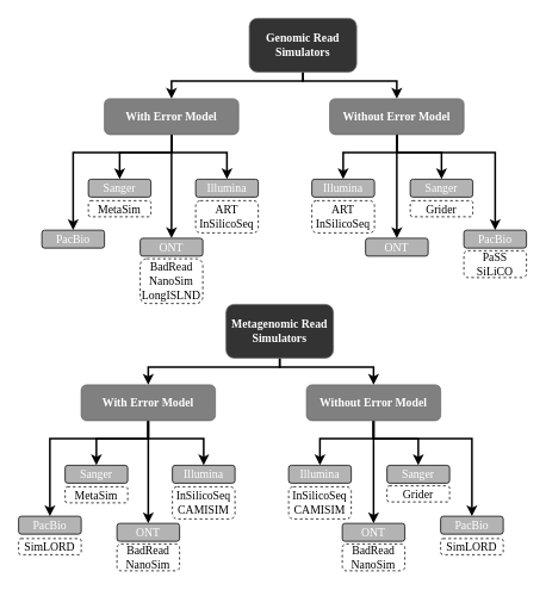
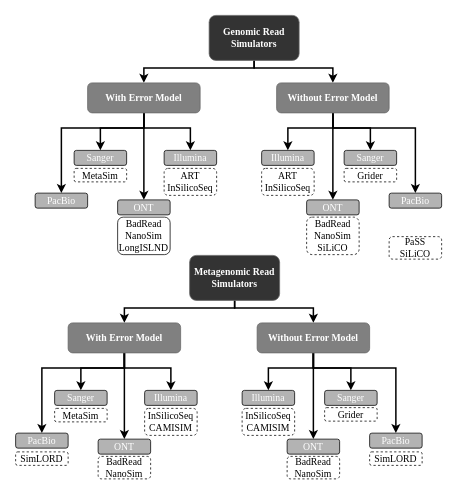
  <mxCell id="0" />
  <mxCell id="1" parent="0" />
  <mxCell id="2" style="edgeStyle=orthogonalEdgeStyle;rounded=0;orthogonalLoop=1;jettySize=auto;html=1;exitX=0.5;exitY=1;exitDx=0;exitDy=0;entryX=0.5;entryY=0;entryDx=0;entryDy=0;fontFamily=Times New Roman;fontSize=13;fontColor=#FFFFFF;strokeWidth=2;" edge="1" parent="1" source="4" target="9"><mxGeometry relative="1" as="geometry"><Array as="points"><mxPoint x="338" y="90" /><mxPoint x="191" y="90" /></Array></mxGeometry></mxCell>
  <mxCell id="3" style="edgeStyle=orthogonalEdgeStyle;rounded=0;orthogonalLoop=1;jettySize=auto;html=1;exitX=0.5;exitY=1;exitDx=0;exitDy=0;entryX=0.5;entryY=0;entryDx=0;entryDy=0;fontFamily=Times New Roman;fontSize=13;fontColor=#FFFFFF;strokeWidth=2;" edge="1" parent="1" source="4" target="14"><mxGeometry relative="1" as="geometry"><Array as="points"><mxPoint x="338" y="90" /><mxPoint x="443" y="90" /></Array></mxGeometry></mxCell>
  <mxCell id="4" value="&lt;b&gt;&lt;font face=&quot;Times New Roman&quot; style=&quot;font-size: 13px&quot; color=&quot;#ffffff&quot;&gt;Genomic Read Simulators&lt;/font&gt;&lt;/b&gt;" style="rounded=1;whiteSpace=wrap;html=1;fillColor=#333333;fontColor=#333333;strokeColor=#666666;" vertex="1" parent="1"><mxGeometry x="278" y="20" width="120" height="60" as="geometry" /></mxCell>
  <mxCell id="5" style="edgeStyle=orthogonalEdgeStyle;rounded=0;orthogonalLoop=1;jettySize=auto;html=1;exitX=0.5;exitY=1;exitDx=0;exitDy=0;entryX=0.5;entryY=0;entryDx=0;entryDy=0;fontFamily=Times New Roman;fontSize=13;fontColor=#FFFFFF;strokeWidth=2;" edge="1" parent="1" source="9" target="18"><mxGeometry relative="1" as="geometry"><Array as="points"><mxPoint x="191" y="170" /><mxPoint x="133" y="170" /></Array></mxGeometry></mxCell>
  <mxCell id="6" style="edgeStyle=orthogonalEdgeStyle;rounded=0;orthogonalLoop=1;jettySize=auto;html=1;exitX=0.5;exitY=1;exitDx=0;exitDy=0;entryX=0.5;entryY=0;entryDx=0;entryDy=0;fontFamily=Times New Roman;fontSize=13;fontColor=#FFFFFF;strokeWidth=2;" edge="1" parent="1" source="9" target="15"><mxGeometry relative="1" as="geometry"><Array as="points"><mxPoint x="191" y="170" /><mxPoint x="253" y="170" /></Array></mxGeometry></mxCell>
  <mxCell id="7" style="edgeStyle=orthogonalEdgeStyle;rounded=0;orthogonalLoop=1;jettySize=auto;html=1;exitX=0.5;exitY=1;exitDx=0;exitDy=0;entryX=0.5;entryY=0;entryDx=0;entryDy=0;fontFamily=Times New Roman;fontSize=13;fontColor=#FFFFFF;strokeWidth=2;" edge="1" parent="1" source="9" target="19"><mxGeometry relative="1" as="geometry" /></mxCell>
  <mxCell id="8" style="edgeStyle=orthogonalEdgeStyle;rounded=0;orthogonalLoop=1;jettySize=auto;html=1;exitX=0.5;exitY=1;exitDx=0;exitDy=0;entryX=0.5;entryY=0;entryDx=0;entryDy=0;fontFamily=Times New Roman;fontSize=13;fontColor=#FFFFFF;strokeWidth=2;" edge="1" parent="1" source="9" target="17"><mxGeometry relative="1" as="geometry"><Array as="points"><mxPoint x="191" y="170" /><mxPoint x="81" y="170" /></Array></mxGeometry></mxCell>
  <mxCell id="9" value="&lt;b&gt;&lt;font face=&quot;Times New Roman&quot; style=&quot;font-size: 13px&quot; color=&quot;#ffffff&quot;&gt;With Error Model&lt;/font&gt;&lt;/b&gt;" style="rounded=1;whiteSpace=wrap;html=1;fillColor=#808080;fontColor=#333333;strokeColor=#666666;" vertex="1" parent="1"><mxGeometry x="116" y="110" width="150" height="40" as="geometry" /></mxCell>
  <mxCell id="10" style="edgeStyle=orthogonalEdgeStyle;rounded=0;orthogonalLoop=1;jettySize=auto;html=1;exitX=0.5;exitY=1;exitDx=0;exitDy=0;fontFamily=Times New Roman;fontSize=13;fontColor=#FFFFFF;strokeWidth=2;" edge="1" parent="1" source="14" target="21"><mxGeometry relative="1" as="geometry"><Array as="points"><mxPoint x="443" y="170" /><mxPoint x="383" y="170" /></Array></mxGeometry></mxCell>
  <mxCell id="11" style="edgeStyle=orthogonalEdgeStyle;rounded=0;orthogonalLoop=1;jettySize=auto;html=1;exitX=0.5;exitY=1;exitDx=0;exitDy=0;entryX=0.5;entryY=0;entryDx=0;entryDy=0;fontFamily=Times New Roman;fontSize=13;fontColor=#FFFFFF;strokeWidth=2;" edge="1" parent="1" source="14" target="22"><mxGeometry relative="1" as="geometry"><Array as="points"><mxPoint x="443" y="170" /><mxPoint x="493" y="170" /></Array></mxGeometry></mxCell>
  <mxCell id="12" style="edgeStyle=orthogonalEdgeStyle;rounded=0;orthogonalLoop=1;jettySize=auto;html=1;exitX=0.5;exitY=1;exitDx=0;exitDy=0;entryX=0.5;entryY=0;entryDx=0;entryDy=0;fontFamily=Times New Roman;fontSize=13;fontColor=#FFFFFF;strokeWidth=2;" edge="1" parent="1" source="14" target="23"><mxGeometry relative="1" as="geometry" /></mxCell>
  <mxCell id="13" style="edgeStyle=orthogonalEdgeStyle;rounded=0;orthogonalLoop=1;jettySize=auto;html=1;exitX=0.5;exitY=1;exitDx=0;exitDy=0;entryX=0.5;entryY=0;entryDx=0;entryDy=0;fontFamily=Times New Roman;fontSize=13;fontColor=#FFFFFF;strokeWidth=2;" edge="1" parent="1" source="14" target="24"><mxGeometry relative="1" as="geometry"><Array as="points"><mxPoint x="443" y="170" /><mxPoint x="553" y="170" /></Array></mxGeometry></mxCell>
  <mxCell id="14" value="&lt;b&gt;&lt;font face=&quot;Times New Roman&quot; style=&quot;font-size: 13px&quot; color=&quot;#ffffff&quot;&gt;Without Error Model&lt;/font&gt;&lt;/b&gt;" style="rounded=1;whiteSpace=wrap;html=1;fillColor=#808080;fontColor=#333333;strokeColor=#666666;" vertex="1" parent="1"><mxGeometry x="368" y="110" width="150" height="40" as="geometry" /></mxCell>
  <mxCell id="15" value="Illumina" style="rounded=1;whiteSpace=wrap;html=1;labelBackgroundColor=none;fontFamily=Times New Roman;fontSize=13;fontColor=#FFFFFF;fillColor=#B3B3B3;" vertex="1" parent="1"><mxGeometry x="218" y="200" width="70" height="20" as="geometry" /></mxCell>
  <mxCell id="16" value="ART&lt;br&gt;InSilicoSeq" style="rounded=1;whiteSpace=wrap;html=1;labelBackgroundColor=none;fontFamily=Times New Roman;fontSize=13;strokeColor=#000000;dashed=1;" vertex="1" parent="1"><mxGeometry x="218" y="224" width="70" height="36" as="geometry" /></mxCell>
  <mxCell id="17" value="PacBio" style="rounded=1;whiteSpace=wrap;html=1;labelBackgroundColor=none;fontFamily=Times New Roman;fontSize=13;fontColor=#FFFFFF;fillColor=#B3B3B3;" vertex="1" parent="1"><mxGeometry x="46" y="257" width="70" height="20" as="geometry" /></mxCell>
  <mxCell id="18" value="Sanger" style="rounded=1;whiteSpace=wrap;html=1;labelBackgroundColor=none;fontFamily=Times New Roman;fontSize=13;fontColor=#FFFFFF;fillColor=#B3B3B3;" vertex="1" parent="1"><mxGeometry x="98" y="200" width="70" height="20" as="geometry" /></mxCell>
  <mxCell id="19" value="ONT" style="rounded=1;whiteSpace=wrap;html=1;labelBackgroundColor=none;fontFamily=Times New Roman;fontSize=13;fontColor=#FFFFFF;fillColor=#B3B3B3;" vertex="1" parent="1"><mxGeometry x="156" y="266" width="70" height="20" as="geometry" /></mxCell>
- <mxCell id="20" value="BadRead&lt;br&gt;NanoSim&lt;br&gt;LongISLND" style="rounded=1;whiteSpace=wrap;html=1;labelBackgroundColor=none;fontFamily=Times New Roman;fontSize=13;strokeColor=#000000;dashed=1;" vertex="1" parent="1"><mxGeometry x="156" y="289" width="70" height="50" as="geometry" /></mxCell>
+ <mxCell id="20" value="BadRead&lt;br&gt;NanoSim&lt;br&gt;LongISLND" style="rounded=1;whiteSpace=wrap;html=1;labelBackgroundColor=none;fontFamily=Times New Roman;fontSize=13;strokeColor=#000000;dashed=0;" vertex="1" parent="1"><mxGeometry x="156" y="289" width="70" height="50" as="geometry" /></mxCell>
  <mxCell id="21" value="Illumina" style="rounded=1;whiteSpace=wrap;html=1;labelBackgroundColor=none;fontFamily=Times New Roman;fontSize=13;fontColor=#FFFFFF;fillColor=#B3B3B3;" vertex="1" parent="1"><mxGeometry x="348" y="200" width="70" height="20" as="geometry" /></mxCell>
  <mxCell id="22" value="Sanger" style="rounded=1;whiteSpace=wrap;html=1;labelBackgroundColor=none;fontFamily=Times New Roman;fontSize=13;fontColor=#FFFFFF;fillColor=#B3B3B3;" vertex="1" parent="1"><mxGeometry x="458" y="200" width="70" height="20" as="geometry" /></mxCell>
  <mxCell id="23" value="ONT" style="rounded=1;whiteSpace=wrap;html=1;labelBackgroundColor=none;fontFamily=Times New Roman;fontSize=13;fontColor=#FFFFFF;fillColor=#B3B3B3;" vertex="1" parent="1"><mxGeometry x="408" y="266" width="70" height="20" as="geometry" /></mxCell>
  <mxCell id="24" value="PacBio" style="rounded=1;whiteSpace=wrap;html=1;labelBackgroundColor=none;fontFamily=Times New Roman;fontSize=13;fontColor=#FFFFFF;fillColor=#B3B3B3;" vertex="1" parent="1"><mxGeometry x="518" y="257" width="70" height="20" as="geometry" /></mxCell>
  <mxCell id="25" value="ART&lt;br&gt;InSilicoSeq" style="rounded=1;whiteSpace=wrap;html=1;labelBackgroundColor=none;fontFamily=Times New Roman;fontSize=13;strokeColor=#000000;dashed=1;" vertex="1" parent="1"><mxGeometry x="348" y="224" width="70" height="36" as="geometry" /></mxCell>
+ <mxCell id="26" value="BadRead&lt;br&gt;NanoSim&lt;br&gt;SiLiCO" style="rounded=1;whiteSpace=wrap;html=1;labelBackgroundColor=none;fontFamily=Times New Roman;fontSize=13;strokeColor=#000000;dashed=1;" vertex="1" parent="1"><mxGeometry x="408" y="289" width="70" height="50" as="geometry" /></mxCell>
  <mxCell id="27" style="edgeStyle=orthogonalEdgeStyle;rounded=0;orthogonalLoop=1;jettySize=auto;html=1;exitX=0.5;exitY=1;exitDx=0;exitDy=0;entryX=0.5;entryY=0;entryDx=0;entryDy=0;fontFamily=Times New Roman;fontSize=13;fontColor=#FFFFFF;strokeWidth=2;" edge="1" parent="1" source="29" target="34"><mxGeometry relative="1" as="geometry"><Array as="points"><mxPoint x="312" y="410" /><mxPoint x="165" y="410" /></Array></mxGeometry></mxCell>
  <mxCell id="28" style="edgeStyle=orthogonalEdgeStyle;rounded=0;orthogonalLoop=1;jettySize=auto;html=1;exitX=0.5;exitY=1;exitDx=0;exitDy=0;entryX=0.5;entryY=0;entryDx=0;entryDy=0;fontFamily=Times New Roman;fontSize=13;fontColor=#FFFFFF;strokeWidth=2;" edge="1" parent="1" source="29" target="39"><mxGeometry relative="1" as="geometry"><Array as="points"><mxPoint x="312" y="410" /><mxPoint x="417" y="410" /></Array></mxGeometry></mxCell>
  <mxCell id="29" value="&lt;b&gt;&lt;font face=&quot;Times New Roman&quot; style=&quot;font-size: 13px&quot; color=&quot;#ffffff&quot;&gt;Metagenomic Read Simulators&lt;/font&gt;&lt;/b&gt;" style="rounded=1;whiteSpace=wrap;html=1;fillColor=#333333;fontColor=#333333;strokeColor=#666666;" vertex="1" parent="1"><mxGeometry x="252" y="340" width="120" height="60" as="geometry" /></mxCell>
  <mxCell id="30" style="edgeStyle=orthogonalEdgeStyle;rounded=0;orthogonalLoop=1;jettySize=auto;html=1;exitX=0.5;exitY=1;exitDx=0;exitDy=0;entryX=0.5;entryY=0;entryDx=0;entryDy=0;fontFamily=Times New Roman;fontSize=13;fontColor=#FFFFFF;strokeWidth=2;" edge="1" parent="1" source="34" target="43"><mxGeometry relative="1" as="geometry"><Array as="points"><mxPoint x="165" y="490" /><mxPoint x="107" y="490" /></Array></mxGeometry></mxCell>
  <mxCell id="31" style="edgeStyle=orthogonalEdgeStyle;rounded=0;orthogonalLoop=1;jettySize=auto;html=1;exitX=0.5;exitY=1;exitDx=0;exitDy=0;entryX=0.5;entryY=0;entryDx=0;entryDy=0;fontFamily=Times New Roman;fontSize=13;fontColor=#FFFFFF;strokeWidth=2;" edge="1" parent="1" source="34" target="40"><mxGeometry relative="1" as="geometry"><Array as="points"><mxPoint x="165" y="490" /><mxPoint x="227" y="490" /></Array></mxGeometry></mxCell>
  <mxCell id="32" style="edgeStyle=orthogonalEdgeStyle;rounded=0;orthogonalLoop=1;jettySize=auto;html=1;exitX=0.5;exitY=1;exitDx=0;exitDy=0;entryX=0.5;entryY=0;entryDx=0;entryDy=0;fontFamily=Times New Roman;fontSize=13;fontColor=#FFFFFF;strokeWidth=2;" edge="1" parent="1" source="34" target="44"><mxGeometry relative="1" as="geometry" /></mxCell>
  <mxCell id="33" style="edgeStyle=orthogonalEdgeStyle;rounded=0;orthogonalLoop=1;jettySize=auto;html=1;exitX=0.5;exitY=1;exitDx=0;exitDy=0;entryX=0.5;entryY=0;entryDx=0;entryDy=0;fontFamily=Times New Roman;fontSize=13;fontColor=#FFFFFF;strokeWidth=2;" edge="1" parent="1" source="34" target="42"><mxGeometry relative="1" as="geometry"><Array as="points"><mxPoint x="165" y="490" /><mxPoint x="55" y="490" /></Array></mxGeometry></mxCell>
  <mxCell id="34" value="&lt;b&gt;&lt;font face=&quot;Times New Roman&quot; style=&quot;font-size: 13px&quot; color=&quot;#ffffff&quot;&gt;With Error Model&lt;/font&gt;&lt;/b&gt;" style="rounded=1;whiteSpace=wrap;html=1;fillColor=#808080;fontColor=#333333;strokeColor=#666666;" vertex="1" parent="1"><mxGeometry x="90" y="430" width="150" height="40" as="geometry" /></mxCell>
  <mxCell id="35" style="edgeStyle=orthogonalEdgeStyle;rounded=0;orthogonalLoop=1;jettySize=auto;html=1;exitX=0.5;exitY=1;exitDx=0;exitDy=0;fontFamily=Times New Roman;fontSize=13;fontColor=#FFFFFF;strokeWidth=2;" edge="1" parent="1" source="39" target="46"><mxGeometry relative="1" as="geometry"><Array as="points"><mxPoint x="417" y="490" /><mxPoint x="357" y="490" /></Array></mxGeometry></mxCell>
  <mxCell id="36" style="edgeStyle=orthogonalEdgeStyle;rounded=0;orthogonalLoop=1;jettySize=auto;html=1;exitX=0.5;exitY=1;exitDx=0;exitDy=0;entryX=0.5;entryY=0;entryDx=0;entryDy=0;fontFamily=Times New Roman;fontSize=13;fontColor=#FFFFFF;strokeWidth=2;" edge="1" parent="1" source="39" target="47"><mxGeometry relative="1" as="geometry"><Array as="points"><mxPoint x="417" y="490" /><mxPoint x="467" y="490" /></Array></mxGeometry></mxCell>
  <mxCell id="37" style="edgeStyle=orthogonalEdgeStyle;rounded=0;orthogonalLoop=1;jettySize=auto;html=1;exitX=0.5;exitY=1;exitDx=0;exitDy=0;entryX=0.5;entryY=0;entryDx=0;entryDy=0;fontFamily=Times New Roman;fontSize=13;fontColor=#FFFFFF;strokeWidth=2;" edge="1" parent="1" source="39" target="48"><mxGeometry relative="1" as="geometry" /></mxCell>
  <mxCell id="38" style="edgeStyle=orthogonalEdgeStyle;rounded=0;orthogonalLoop=1;jettySize=auto;html=1;exitX=0.5;exitY=1;exitDx=0;exitDy=0;entryX=0.5;entryY=0;entryDx=0;entryDy=0;fontFamily=Times New Roman;fontSize=13;fontColor=#FFFFFF;strokeWidth=2;" edge="1" parent="1" source="39" target="49"><mxGeometry relative="1" as="geometry"><Array as="points"><mxPoint x="417" y="490" /><mxPoint x="527" y="490" /></Array></mxGeometry></mxCell>
  <mxCell id="39" value="&lt;b&gt;&lt;font face=&quot;Times New Roman&quot; style=&quot;font-size: 13px&quot; color=&quot;#ffffff&quot;&gt;Without Error Model&lt;/font&gt;&lt;/b&gt;" style="rounded=1;whiteSpace=wrap;html=1;fillColor=#808080;fontColor=#333333;strokeColor=#666666;" vertex="1" parent="1"><mxGeometry x="342" y="430" width="150" height="40" as="geometry" /></mxCell>
  <mxCell id="40" value="Illumina" style="rounded=1;whiteSpace=wrap;html=1;labelBackgroundColor=none;fontFamily=Times New Roman;fontSize=13;fontColor=#FFFFFF;fillColor=#B3B3B3;" vertex="1" parent="1"><mxGeometry x="192" y="520" width="70" height="20" as="geometry" /></mxCell>
  <mxCell id="41" value="InSilicoSeq&lt;br&gt;CAMISIM" style="rounded=1;whiteSpace=wrap;html=1;labelBackgroundColor=none;fontFamily=Times New Roman;fontSize=13;strokeColor=#000000;dashed=1;" vertex="1" parent="1"><mxGeometry x="192" y="544" width="70" height="36" as="geometry" /></mxCell>
  <mxCell id="42" value="PacBio" style="rounded=1;whiteSpace=wrap;html=1;labelBackgroundColor=none;fontFamily=Times New Roman;fontSize=13;fontColor=#FFFFFF;fillColor=#B3B3B3;" vertex="1" parent="1"><mxGeometry x="20" y="577" width="70" height="20" as="geometry" /></mxCell>
  <mxCell id="43" value="Sanger" style="rounded=1;whiteSpace=wrap;html=1;labelBackgroundColor=none;fontFamily=Times New Roman;fontSize=13;fontColor=#FFFFFF;fillColor=#B3B3B3;" vertex="1" parent="1"><mxGeometry x="72" y="520" width="70" height="20" as="geometry" /></mxCell>
  <mxCell id="44" value="ONT" style="rounded=1;whiteSpace=wrap;html=1;labelBackgroundColor=none;fontFamily=Times New Roman;fontSize=13;fontColor=#FFFFFF;fillColor=#B3B3B3;" vertex="1" parent="1"><mxGeometry x="130" y="585" width="70" height="20" as="geometry" /></mxCell>
  <mxCell id="45" value="BadRead&lt;br&gt;NanoSim" style="rounded=1;whiteSpace=wrap;html=1;labelBackgroundColor=none;fontFamily=Times New Roman;fontSize=13;strokeColor=#000000;dashed=1;" vertex="1" parent="1"><mxGeometry x="130" y="608" width="70" height="30" as="geometry" /></mxCell>
  <mxCell id="46" value="Illumina" style="rounded=1;whiteSpace=wrap;html=1;labelBackgroundColor=none;fontFamily=Times New Roman;fontSize=13;fontColor=#FFFFFF;fillColor=#B3B3B3;" vertex="1" parent="1"><mxGeometry x="322" y="520" width="70" height="20" as="geometry" /></mxCell>
  <mxCell id="47" value="Sanger" style="rounded=1;whiteSpace=wrap;html=1;labelBackgroundColor=none;fontFamily=Times New Roman;fontSize=13;fontColor=#FFFFFF;fillColor=#B3B3B3;" vertex="1" parent="1"><mxGeometry x="432" y="520" width="70" height="20" as="geometry" /></mxCell>
  <mxCell id="48" value="ONT" style="rounded=1;whiteSpace=wrap;html=1;labelBackgroundColor=none;fontFamily=Times New Roman;fontSize=13;fontColor=#FFFFFF;fillColor=#B3B3B3;" vertex="1" parent="1"><mxGeometry x="382" y="585" width="70" height="20" as="geometry" /></mxCell>
  <mxCell id="49" value="PacBio" style="rounded=1;whiteSpace=wrap;html=1;labelBackgroundColor=none;fontFamily=Times New Roman;fontSize=13;fontColor=#FFFFFF;fillColor=#B3B3B3;" vertex="1" parent="1"><mxGeometry x="492" y="577" width="70" height="20" as="geometry" /></mxCell>
  <mxCell id="50" value="InSilicoSeq&lt;br&gt;CAMISIM" style="rounded=1;whiteSpace=wrap;html=1;labelBackgroundColor=none;fontFamily=Times New Roman;fontSize=13;strokeColor=#000000;dashed=1;" vertex="1" parent="1"><mxGeometry x="322" y="544" width="70" height="36" as="geometry" /></mxCell>
  <mxCell id="51" value="BadRead&lt;br&gt;NanoSim" style="rounded=1;whiteSpace=wrap;html=1;labelBackgroundColor=none;fontFamily=Times New Roman;fontSize=13;strokeColor=#000000;dashed=1;" vertex="1" parent="1"><mxGeometry x="382" y="608" width="70" height="30" as="geometry" /></mxCell>
- <mxCell id="52" value="PaSS&lt;br&gt;SiLiCO" style="rounded=1;whiteSpace=wrap;html=1;labelBackgroundColor=none;fontFamily=Times New Roman;fontSize=13;strokeColor=#000000;dashed=1;" vertex="1" parent="1"><mxGeometry x="518" y="280" width="70" height="30" as="geometry" /></mxCell>
+ <mxCell id="52" value="PaSS&lt;br&gt;SiLiCO" style="rounded=1;whiteSpace=wrap;html=1;labelBackgroundColor=none;fontFamily=Times New Roman;fontSize=13;strokeColor=#000000;dashed=1;" vertex="1" parent="1"><mxGeometry x="518" y="315" width="70" height="30" as="geometry" /></mxCell>
  <mxCell id="53" value="SimLORD" style="rounded=1;whiteSpace=wrap;html=1;labelBackgroundColor=none;fontFamily=Times New Roman;fontSize=13;strokeColor=#000000;dashed=1;" vertex="1" parent="1"><mxGeometry x="492" y="602" width="70" height="18" as="geometry" /></mxCell>
  <mxCell id="54" value="SimLORD" style="rounded=1;whiteSpace=wrap;html=1;labelBackgroundColor=none;fontFamily=Times New Roman;fontSize=13;strokeColor=#000000;dashed=1;" vertex="1" parent="1"><mxGeometry x="20" y="602" width="70" height="18" as="geometry" /></mxCell>
  <mxCell id="55" value="Grider" style="rounded=1;whiteSpace=wrap;html=1;labelBackgroundColor=none;fontFamily=Times New Roman;fontSize=13;strokeColor=#000000;dashed=1;" vertex="1" parent="1"><mxGeometry x="432" y="543" width="70" height="18" as="geometry" /></mxCell>
  <mxCell id="56" value="Grider" style="rounded=1;whiteSpace=wrap;html=1;labelBackgroundColor=none;fontFamily=Times New Roman;fontSize=13;strokeColor=#000000;dashed=1;" vertex="1" parent="1"><mxGeometry x="458" y="224" width="70" height="18" as="geometry" /></mxCell>
  <mxCell id="57" value="MetaSim" style="rounded=1;whiteSpace=wrap;html=1;labelBackgroundColor=none;fontFamily=Times New Roman;fontSize=13;strokeColor=#000000;dashed=1;" vertex="1" parent="1"><mxGeometry x="72" y="544" width="70" height="18" as="geometry" /></mxCell>
  <mxCell id="58" value="MetaSim" style="rounded=1;whiteSpace=wrap;html=1;labelBackgroundColor=none;fontFamily=Times New Roman;fontSize=13;strokeColor=#000000;dashed=1;" vertex="1" parent="1"><mxGeometry x="98" y="224" width="70" height="18" as="geometry" /></mxCell>
